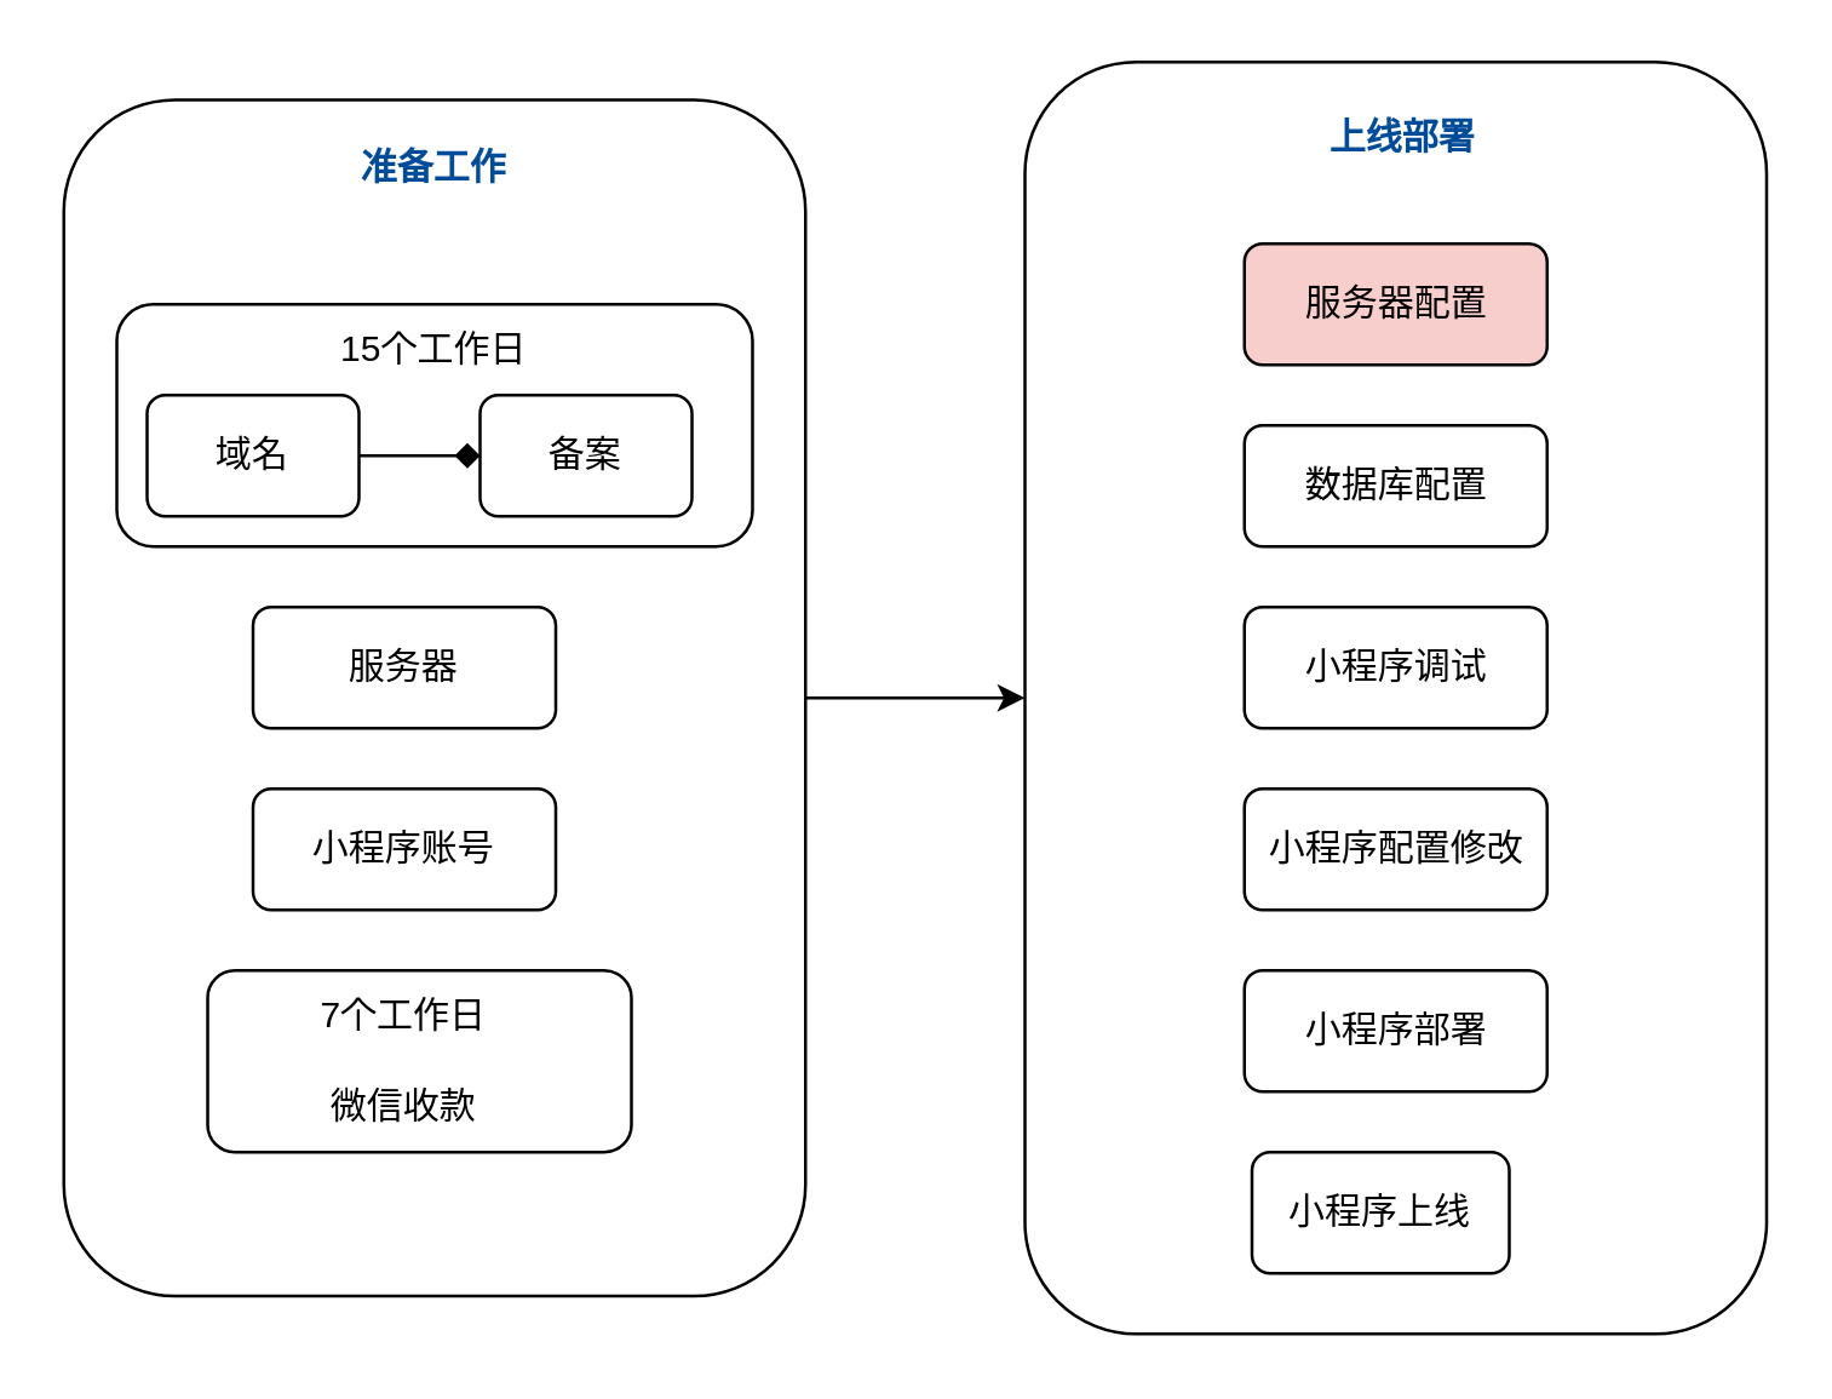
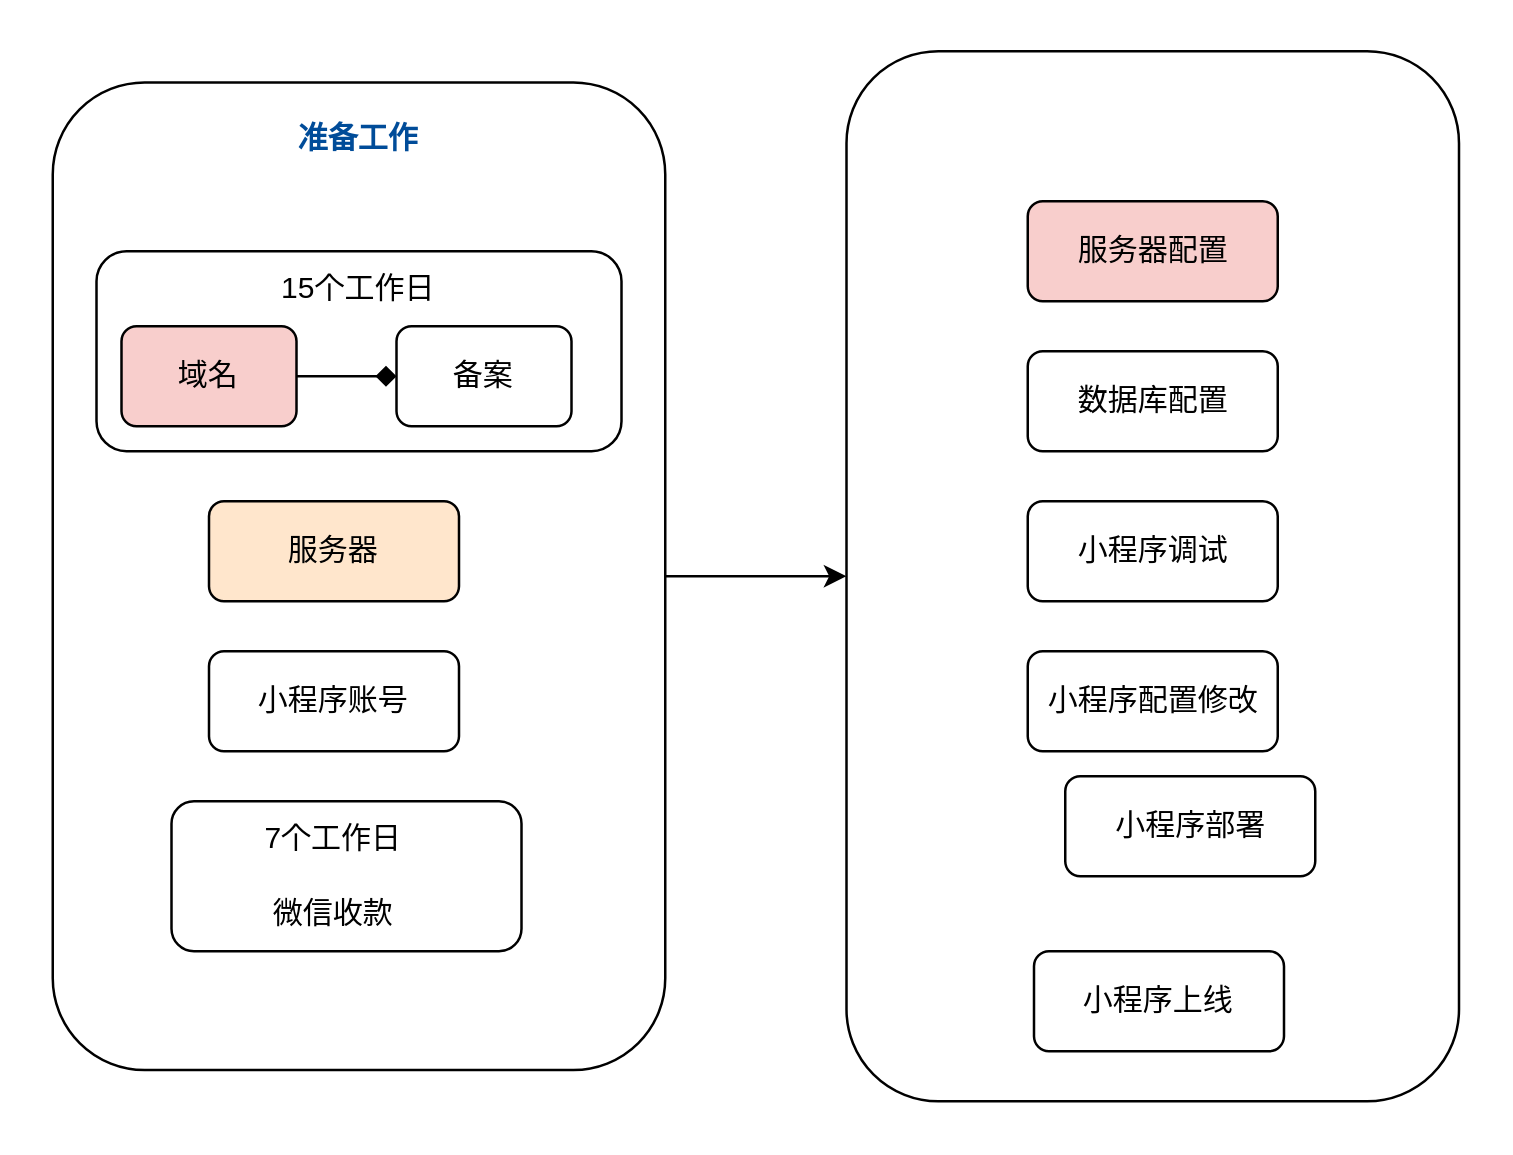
  <mxCell id="0" />
  <mxCell id="1" parent="0" />
  <mxCell id="2" value="" style="edgeStyle=orthogonalEdgeStyle;rounded=0;orthogonalLoop=1;jettySize=auto;html=1;" edge="1" parent="1" source="3" target="7"><mxGeometry relative="1" as="geometry" /></mxCell>
  <mxCell id="3" value="" style="rounded=1;whiteSpace=wrap;html=1;" vertex="1" parent="1"><mxGeometry x="20.5" y="32.5" width="245" height="395" as="geometry" /></mxCell>
- <mxCell id="4" value="服务器" style="rounded=1;whiteSpace=wrap;html=1;" vertex="1" parent="1"><mxGeometry x="83" y="200" width="100" height="40" as="geometry" /></mxCell>
+ <mxCell id="4" value="服务器" style="rounded=1;whiteSpace=wrap;html=1;fillColor=#ffe6cc;" vertex="1" parent="1"><mxGeometry x="83" y="200" width="100" height="40" as="geometry" /></mxCell>
  <mxCell id="5" value="小程序账号" style="rounded=1;whiteSpace=wrap;html=1;" vertex="1" parent="1"><mxGeometry x="83" y="260" width="100" height="40" as="geometry" /></mxCell>
  <mxCell id="6" value="准备工作" style="text;html=1;align=center;verticalAlign=middle;whiteSpace=wrap;rounded=0;fontStyle=1;fontColor=#004C99;" vertex="1" parent="1"><mxGeometry x="113" y="40" width="60" height="30" as="geometry" /></mxCell>
  <mxCell id="7" value="" style="rounded=1;whiteSpace=wrap;html=1;" vertex="1" parent="1"><mxGeometry x="338" y="20" width="245" height="420" as="geometry" /></mxCell>
- <mxCell id="8" value="上线部署" style="text;html=1;align=center;verticalAlign=middle;whiteSpace=wrap;rounded=0;fontStyle=1;fontColor=#004C99;" vertex="1" parent="1"><mxGeometry x="433" y="30" width="60" height="30" as="geometry" /></mxCell>
  <mxCell id="9" value="服务器配置" style="rounded=1;whiteSpace=wrap;html=1;fillColor=#f8cecc;" vertex="1" parent="1"><mxGeometry x="410.5" y="80" width="100" height="40" as="geometry" /></mxCell>
  <mxCell id="10" value="小程序调试" style="rounded=1;whiteSpace=wrap;html=1;" vertex="1" parent="1"><mxGeometry x="410.5" y="200" width="100" height="40" as="geometry" /></mxCell>
  <mxCell id="11" value="小程序配置修改" style="rounded=1;whiteSpace=wrap;html=1;" vertex="1" parent="1"><mxGeometry x="410.5" y="260" width="100" height="40" as="geometry" /></mxCell>
- <mxCell id="12" value="小程序部署" style="rounded=1;whiteSpace=wrap;html=1;" vertex="1" parent="1"><mxGeometry x="410.5" y="320" width="100" height="40" as="geometry" /></mxCell>
- <mxCell id="13" value="小程序上线" style="rounded=1;whiteSpace=wrap;html=1;" vertex="1" parent="1"><mxGeometry x="413" y="380" width="85" height="40" as="geometry" /></mxCell>
+ <mxCell id="12" value="小程序部署" style="rounded=1;whiteSpace=wrap;html=1;" vertex="1" parent="1"><mxGeometry x="425.5" y="310" width="100" height="40" as="geometry" /></mxCell>
+ <mxCell id="13" value="小程序上线" style="rounded=1;whiteSpace=wrap;html=1;" vertex="1" parent="1"><mxGeometry x="413" y="380" width="100" height="40" as="geometry" /></mxCell>
  <mxCell id="14" value="" style="group" vertex="1" connectable="0" parent="1"><mxGeometry x="68" y="320" width="140" height="60" as="geometry" /></mxCell>
  <mxCell id="15" value="" style="rounded=1;whiteSpace=wrap;html=1;" vertex="1" parent="14"><mxGeometry width="140" height="60" as="geometry" /></mxCell>
  <mxCell id="16" value="微信收款" style="text;html=1;align=center;verticalAlign=middle;whiteSpace=wrap;rounded=0;" vertex="1" parent="14"><mxGeometry x="35" y="30" width="60" height="30" as="geometry" /></mxCell>
  <mxCell id="17" value="7个工作日" style="text;html=1;align=center;verticalAlign=middle;whiteSpace=wrap;rounded=0;" vertex="1" parent="14"><mxGeometry x="35" width="60" height="30" as="geometry" /></mxCell>
  <mxCell id="18" value="数据库配置" style="rounded=1;whiteSpace=wrap;html=1;" vertex="1" parent="1"><mxGeometry x="410.5" y="140" width="100" height="40" as="geometry" /></mxCell>
  <mxCell id="19" value="" style="group" vertex="1" connectable="0" parent="1"><mxGeometry x="38" y="100" width="210" height="80" as="geometry" /></mxCell>
  <mxCell id="20" value="" style="rounded=1;whiteSpace=wrap;html=1;" vertex="1" parent="19"><mxGeometry width="210" height="80" as="geometry" /></mxCell>
- <mxCell id="21" value="域名" style="rounded=1;whiteSpace=wrap;html=1;" vertex="1" parent="19"><mxGeometry x="10" y="30" width="70" height="40" as="geometry" /></mxCell>
+ <mxCell id="21" value="域名" style="rounded=1;whiteSpace=wrap;html=1;fillColor=#f8cecc;" vertex="1" parent="19"><mxGeometry x="10" y="30" width="70" height="40" as="geometry" /></mxCell>
  <mxCell id="22" value="备案" style="rounded=1;whiteSpace=wrap;html=1;" vertex="1" parent="19"><mxGeometry x="120" y="30" width="70" height="40" as="geometry" /></mxCell>
  <mxCell id="23" value="15个工作日" style="text;html=1;align=center;verticalAlign=middle;whiteSpace=wrap;rounded=0;" vertex="1" parent="19"><mxGeometry x="45" width="120" height="30" as="geometry" /></mxCell>
  <mxCell id="24" value="" style="edgeStyle=orthogonalEdgeStyle;rounded=0;orthogonalLoop=1;jettySize=auto;html=1;endArrow=diamond;" edge="1" parent="19" source="21" target="22"><mxGeometry relative="1" as="geometry" /></mxCell>
